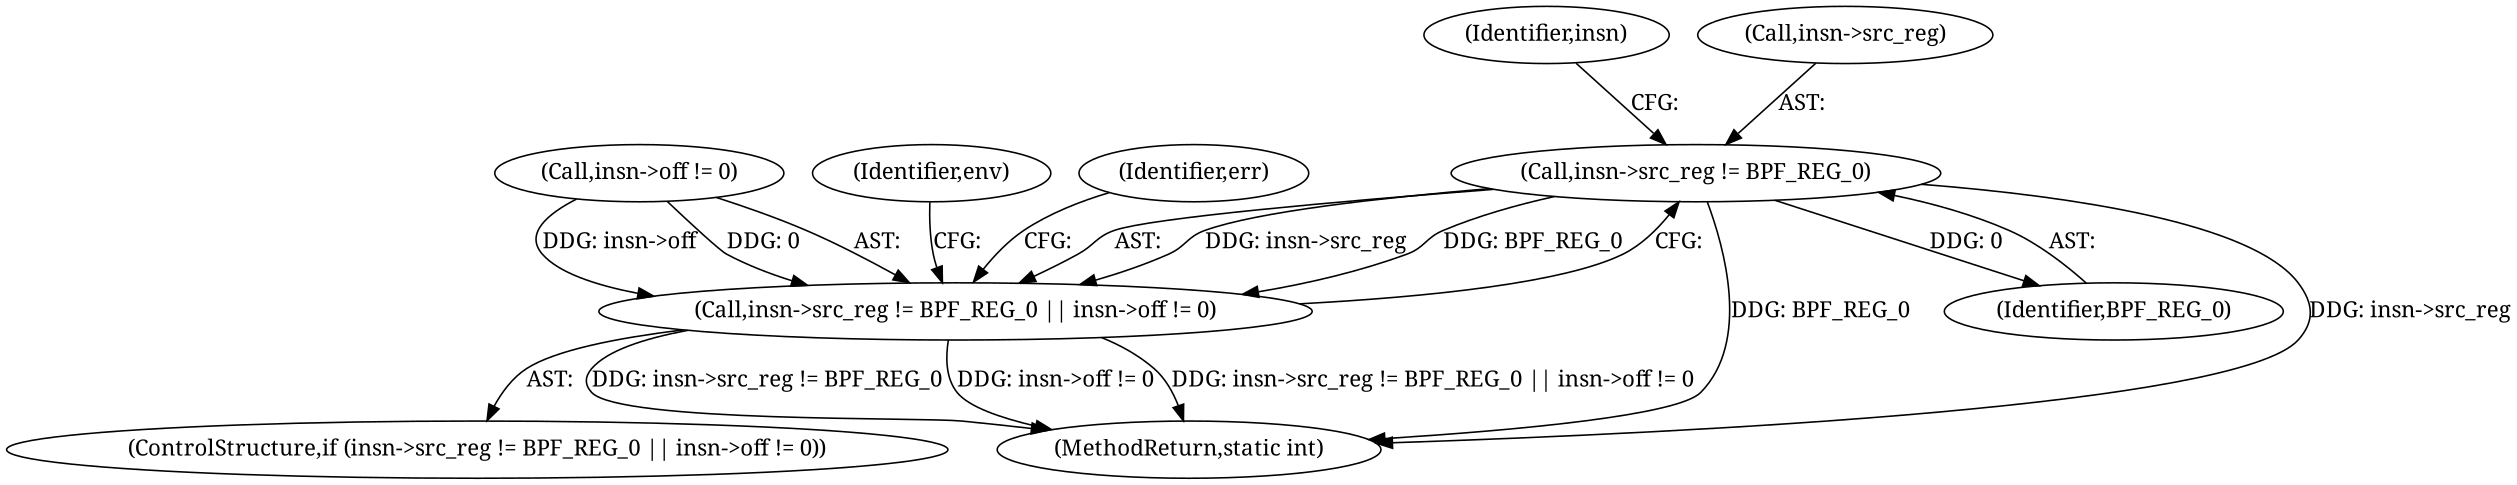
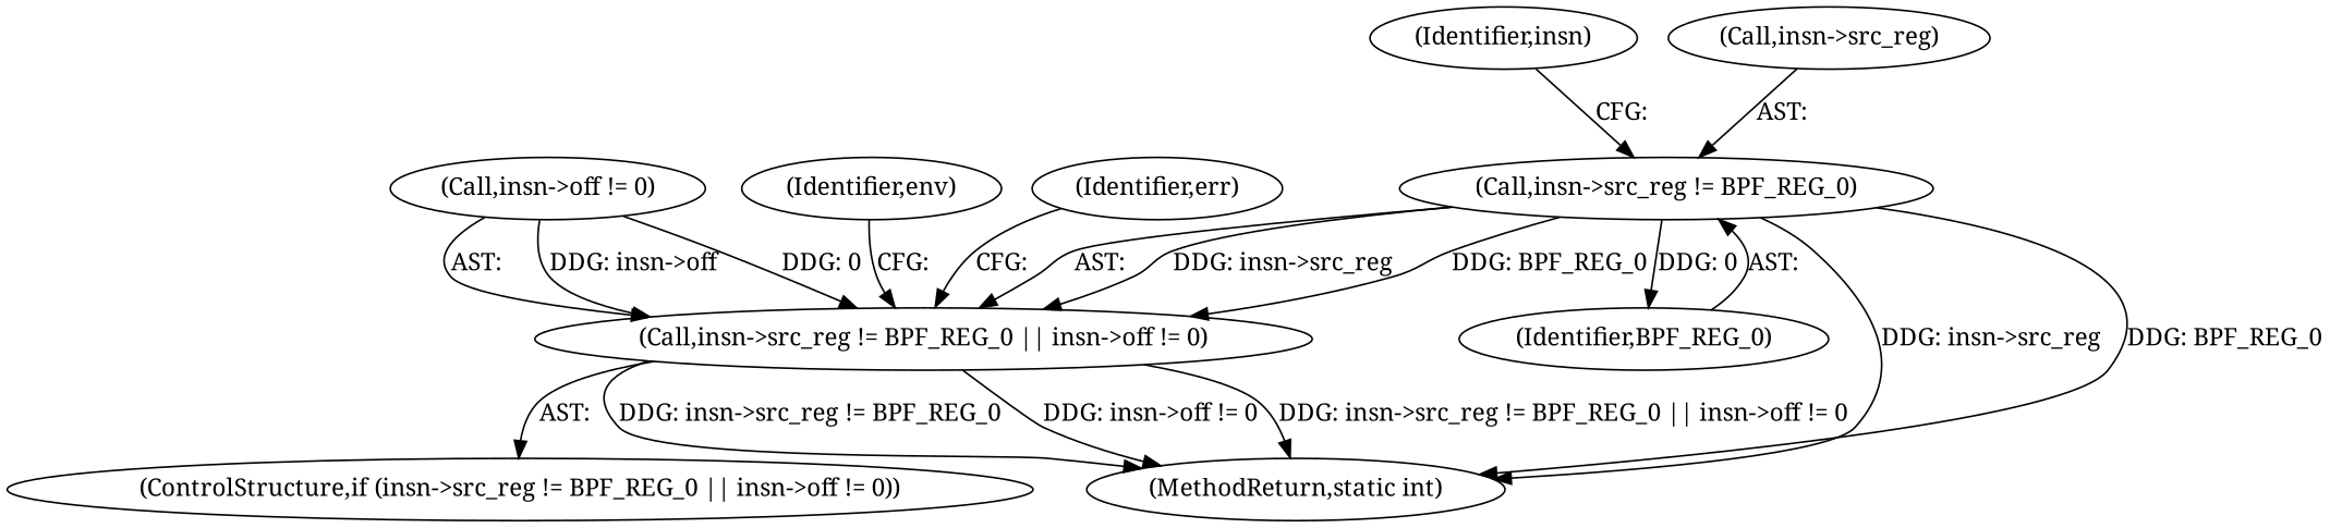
  digraph {
    fontname="Noto Serif"
    node [fontname="Noto Serif"]
    edge [fontname="Noto Serif"]
    n1 [label="(Call,insn->src_reg != BPF_REG_0)"]
    n2 [label="(Call,insn->src_reg != BPF_REG_0 || insn->off != 0)"]
    n3 [label="(MethodReturn,static int)"]
    n4 [label="(Identifier,BPF_REG_0)"]
    n5 [label="(ControlStructure,if (insn->src_reg != BPF_REG_0 || insn->off != 0))"]
    n6 [label="(Call,insn->off != 0)"]
    n7 [label="(Identifier,insn)"]
    n8 [label="(Identifier,env)"]
    n9 [label="(Call,insn->src_reg)"]
    n10 [label="(Identifier,err)"]
    n1 -> n2 [label="AST: "]
    n1 -> n2 [label="DDG: insn->src_reg"]
    n1 -> n2 [label="DDG: BPF_REG_0"]
    n1 -> n3 [label="DDG: insn->src_reg"]
    n1 -> n3 [label="DDG: BPF_REG_0"]
    n1 -> n4 [label="DDG: 0"]
-   n2 -> n1 [label="CFG: "]
    n2 -> n3 [label="DDG: insn->off != 0"]
    n2 -> n3 [label="DDG: insn->src_reg != BPF_REG_0 || insn->off != 0"]
    n2 -> n3 [label="DDG: insn->src_reg != BPF_REG_0"]
    n2 -> n5 [label="AST: "]
    n4 -> n1 [label="AST: "]
    n6 -> n2 [label="AST: "]
    n6 -> n2 [label="DDG: insn->off"]
    n6 -> n2 [label="DDG: 0"]
    n7 -> n1 [label="CFG: "]
    n8 -> n2 [label="CFG: "]
    n9 -> n1 [label="AST: "]
    n10 -> n2 [label="CFG: "]
  }
